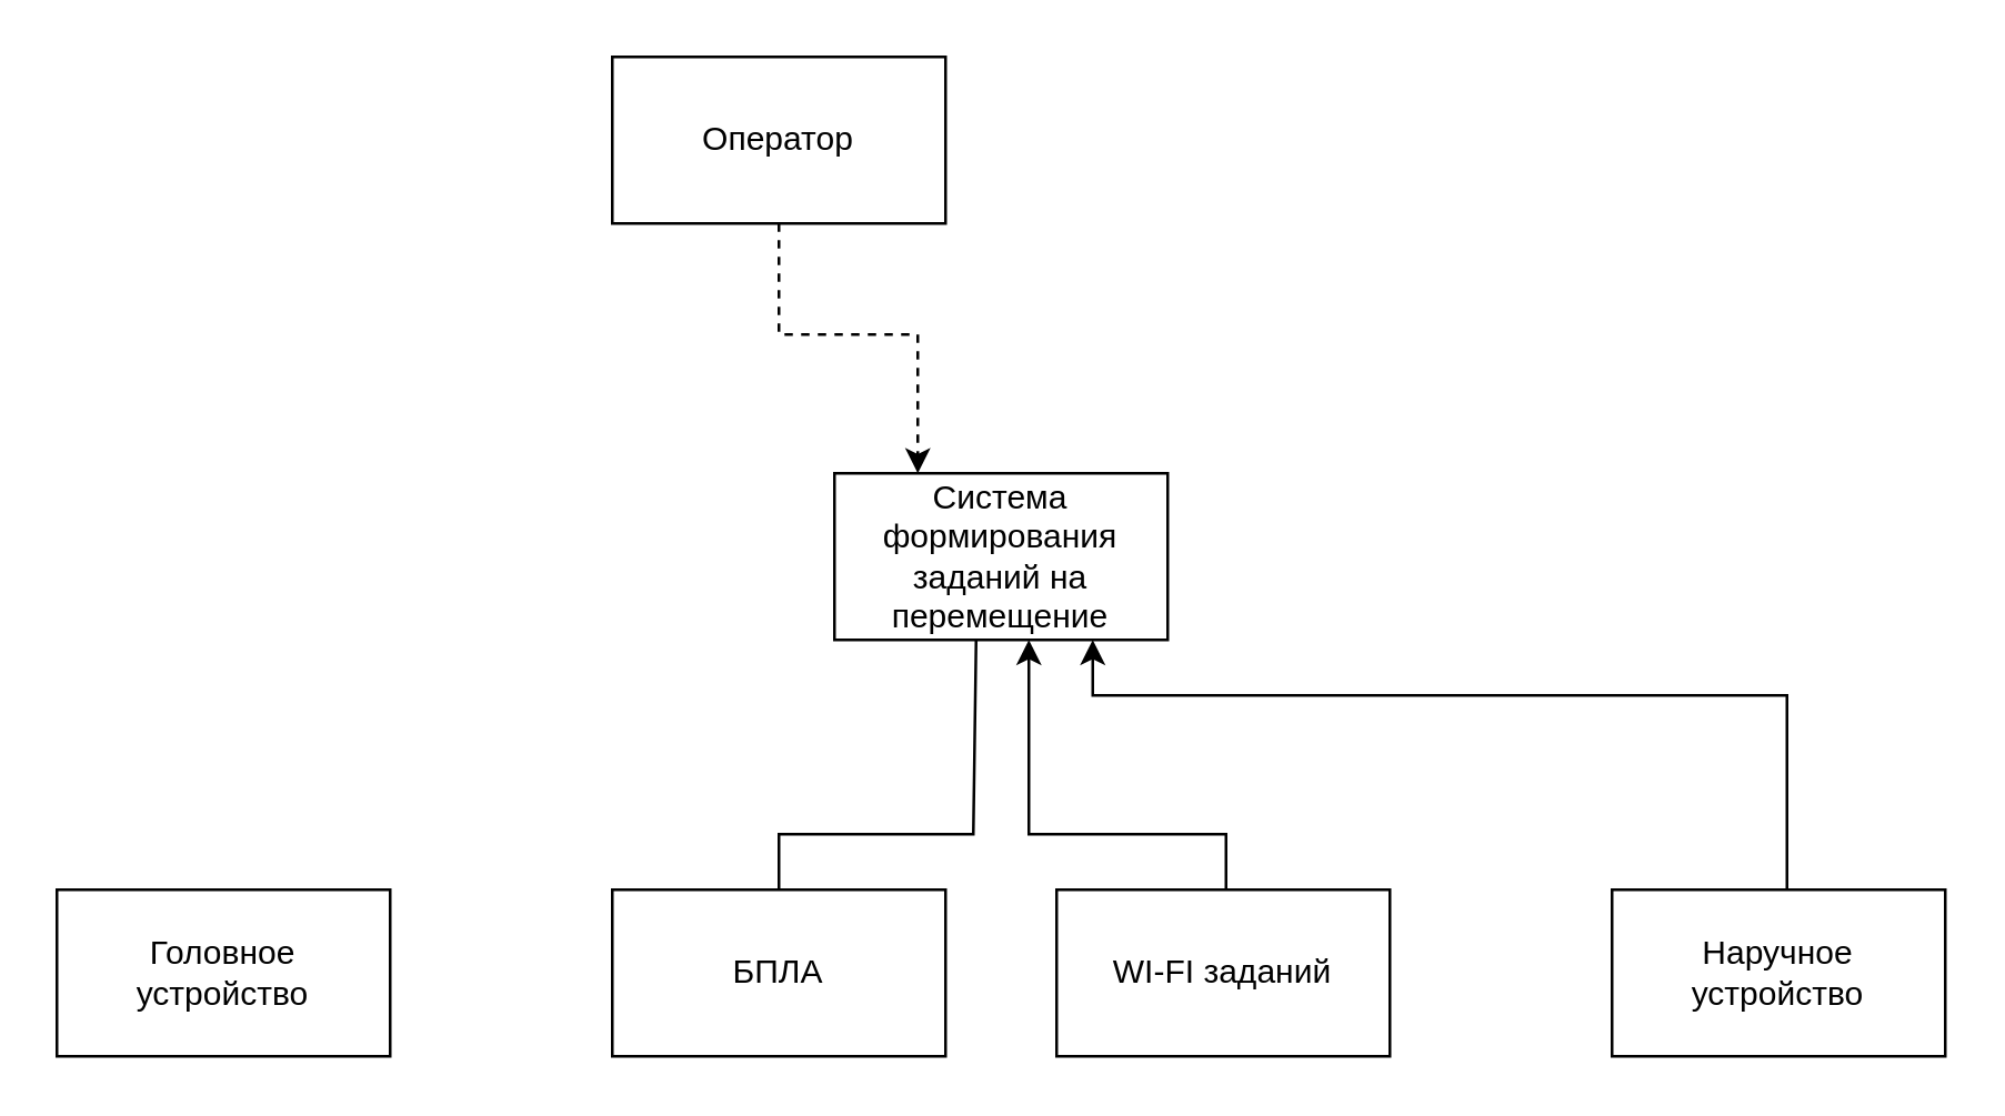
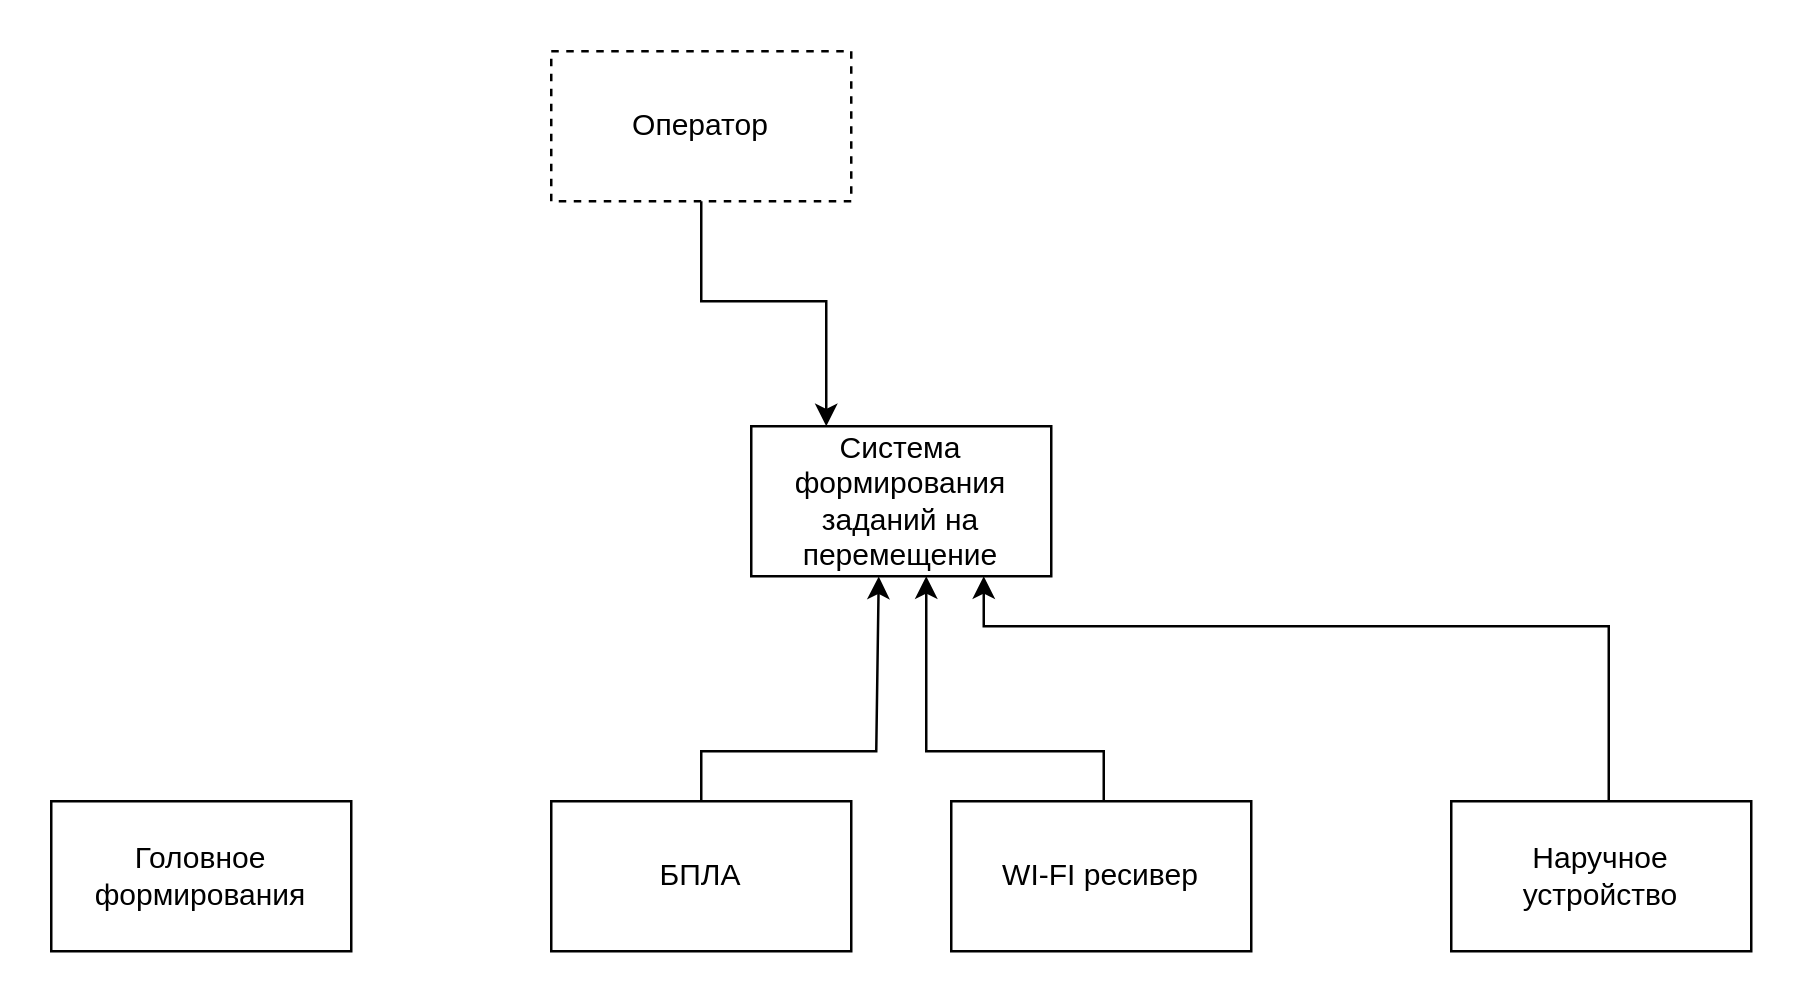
  <mxCell id="0" />
  <mxCell id="1" parent="0" />
  <mxCell id="2" value="Система формирования заданий на перемещение" style="rounded=0;whiteSpace=wrap;html=1;" vertex="1" parent="1"><mxGeometry x="300" y="170" width="120" height="60" as="geometry" /></mxCell>
  <mxCell id="3" value="Наручное устройство" style="rounded=0;whiteSpace=wrap;html=1;" vertex="1" parent="1"><mxGeometry x="580" y="320" width="120" height="60" as="geometry" /></mxCell>
- <mxCell id="4" value="Головное &lt;br&gt;устройство" style="rounded=0;whiteSpace=wrap;html=1;" vertex="1" parent="1"><mxGeometry x="20" y="320" width="120" height="60" as="geometry" /></mxCell>
+ <mxCell id="4" value="Головное &lt;br&gt;формирования" style="rounded=0;whiteSpace=wrap;html=1;" vertex="1" parent="1"><mxGeometry x="20" y="320" width="120" height="60" as="geometry" /></mxCell>
  <mxCell id="5" value="БПЛА" style="rounded=0;whiteSpace=wrap;html=1;" vertex="1" parent="1"><mxGeometry x="220" y="320" width="120" height="60" as="geometry" /></mxCell>
- <mxCell id="6" value="WI-FI заданий" style="rounded=0;whiteSpace=wrap;html=1;" vertex="1" parent="1"><mxGeometry x="380" y="320" width="120" height="60" as="geometry" /></mxCell>
- <mxCell id="7" value="Оператор" style="rounded=0;whiteSpace=wrap;html=1;" vertex="1" parent="1"><mxGeometry x="220" y="20" width="120" height="60" as="geometry" /></mxCell>
- <mxCell id="8" value="" style="endArrow=classic;html=1;rounded=0;exitX=0.5;exitY=1;exitDx=0;exitDy=0;entryX=0.25;entryY=0;entryDx=0;entryDy=0;dashed=1;" edge="1" parent="1" source="7" target="2"><mxGeometry width="50" height="50" relative="1" as="geometry"><mxPoint x="50" y="90" as="sourcePoint" /><mxPoint x="100" y="40" as="targetPoint" /><Array as="points"><mxPoint x="280" y="120" /><mxPoint x="330" y="120" /></Array></mxGeometry></mxCell>
- <mxCell id="9" value="" style="endArrow=none;html=1;rounded=0;entryX=0.425;entryY=1.002;entryDx=0;entryDy=0;entryPerimeter=0;exitX=0.5;exitY=0;exitDx=0;exitDy=0;" edge="1" parent="1" source="5" target="2"><mxGeometry width="50" height="50" relative="1" as="geometry"><mxPoint x="370" y="310" as="sourcePoint" /><mxPoint x="420" y="260" as="targetPoint" /><Array as="points"><mxPoint x="280" y="300" /><mxPoint x="350" y="300" /></Array></mxGeometry></mxCell>
+ <mxCell id="6" value="WI-FI ресивер" style="rounded=0;whiteSpace=wrap;html=1;" vertex="1" parent="1"><mxGeometry x="380" y="320" width="120" height="60" as="geometry" /></mxCell>
+ <mxCell id="7" value="Оператор" style="rounded=0;whiteSpace=wrap;html=1;dashed=1;" vertex="1" parent="1"><mxGeometry x="220" y="20" width="120" height="60" as="geometry" /></mxCell>
+ <mxCell id="8" value="" style="endArrow=classic;html=1;rounded=0;exitX=0.5;exitY=1;exitDx=0;exitDy=0;entryX=0.25;entryY=0;entryDx=0;entryDy=0;" edge="1" parent="1" source="7" target="2"><mxGeometry width="50" height="50" relative="1" as="geometry"><mxPoint x="50" y="90" as="sourcePoint" /><mxPoint x="100" y="40" as="targetPoint" /><Array as="points"><mxPoint x="280" y="120" /><mxPoint x="330" y="120" /></Array></mxGeometry></mxCell>
+ <mxCell id="9" value="" style="endArrow=classic;html=1;rounded=0;entryX=0.425;entryY=1.002;entryDx=0;entryDy=0;entryPerimeter=0;exitX=0.5;exitY=0;exitDx=0;exitDy=0;" edge="1" parent="1" source="5" target="2"><mxGeometry width="50" height="50" relative="1" as="geometry"><mxPoint x="370" y="310" as="sourcePoint" /><mxPoint x="420" y="260" as="targetPoint" /><Array as="points"><mxPoint x="280" y="300" /><mxPoint x="350" y="300" /></Array></mxGeometry></mxCell>
  <mxCell id="10" value="" style="endArrow=classic;html=1;rounded=0;entryX=0.25;entryY=1;entryDx=0;entryDy=0;exitX=0.5;exitY=0;exitDx=0;exitDy=0;" edge="1" parent="1"><mxGeometry width="50" height="50" relative="1" as="geometry"><mxPoint x="643" y="320" as="sourcePoint" /><mxPoint x="393" y="230" as="targetPoint" /><Array as="points"><mxPoint x="643" y="250" /><mxPoint x="393" y="250" /></Array></mxGeometry></mxCell>
  <mxCell id="11" value="" style="endArrow=classic;html=1;rounded=0;entryX=0.425;entryY=1.002;entryDx=0;entryDy=0;entryPerimeter=0;exitX=0.5;exitY=0;exitDx=0;exitDy=0;" edge="1" parent="1"><mxGeometry width="50" height="50" relative="1" as="geometry"><mxPoint x="441" y="320" as="sourcePoint" /><mxPoint x="370" y="230" as="targetPoint" /><Array as="points"><mxPoint x="441" y="300" /><mxPoint x="370" y="300" /></Array></mxGeometry></mxCell>
